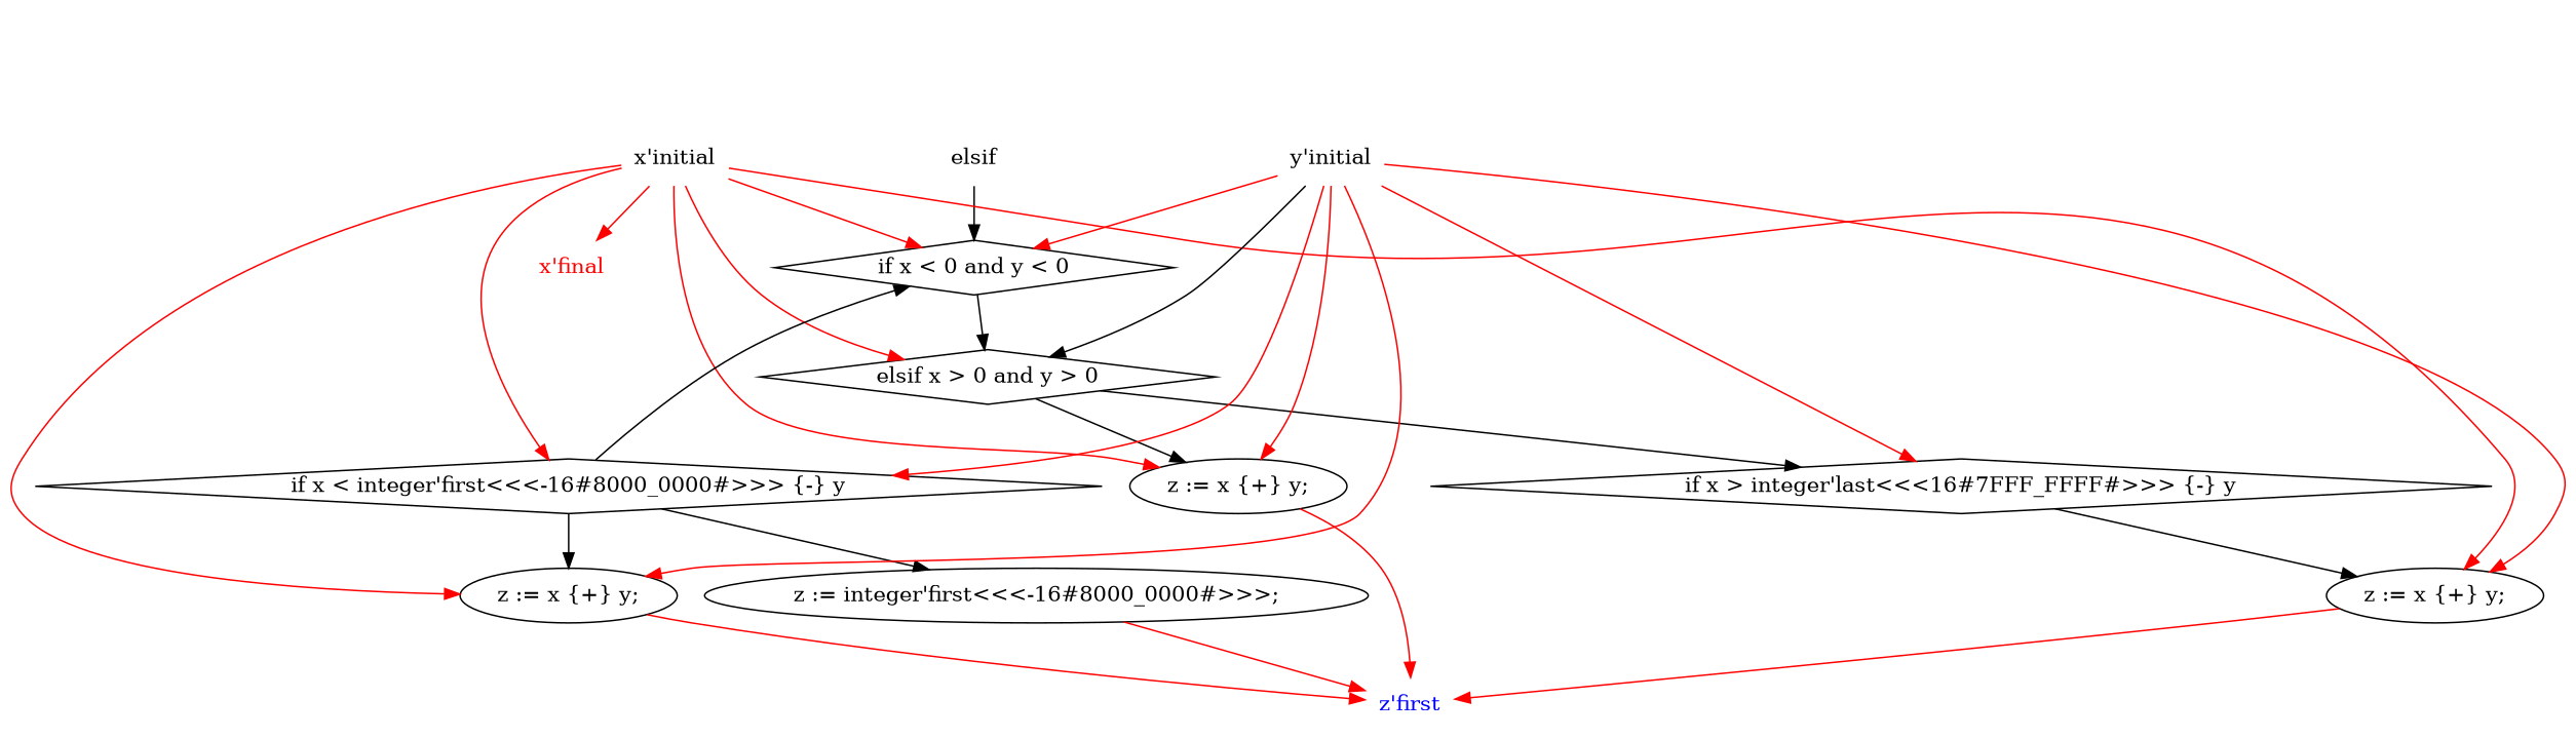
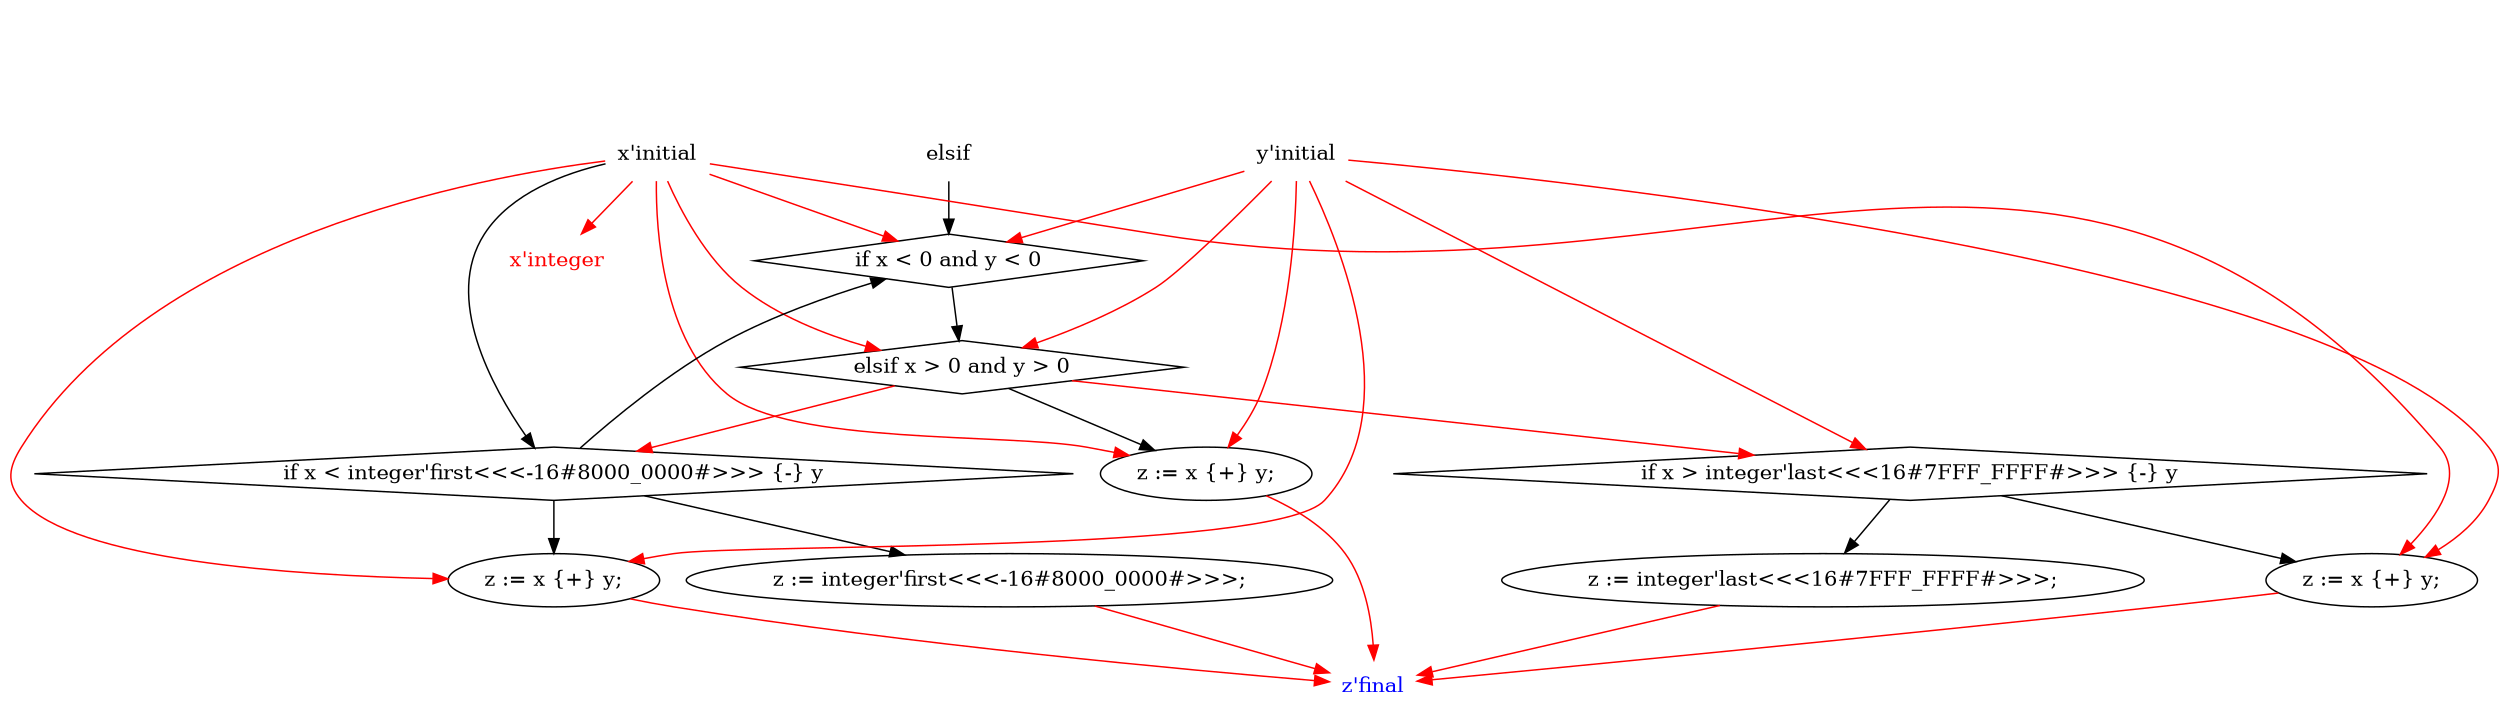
  digraph {
    splines=True
    edge [arrowType=normal color=red]
    n1 [label=elsif shape=plaintext]
    n2 [label="if x < 0 and y < 0" shape=diamond]
    n3 [label="elsif x > 0 and y > 0" shape=diamond]
    n4 [label="x'initial" shape=plaintext]
-   n5 [fontcolor=red label="x'final" shape=plaintext]
+   n5 [fontcolor=red label="x'integer" shape=plaintext]
    n6 [label="if x < integer'first<<<-16#8000_0000#>>> {-} y" shape=diamond]
    n7 [label="z := x {+} y;"]
    n8 [label="z := x {+} y;"]
    n9 [label="z := x {+} y;"]
    n10 [label="z := integer'first<<<-16#8000_0000#>>>;"]
-   n11 [fontcolor=blue label="z'first" shape=plaintext]
+   n11 [fontcolor=blue label="z'final" shape=plaintext]
    n12 [label="if x > integer'last<<<16#7FFF_FFFF#>>> {-} y" shape=diamond]
+   n13 [label="z := integer'last<<<16#7FFF_FFFF#>>>;"]
    n14 [label="y'initial" shape=plaintext]
    n1 -> n2 [color=""]
    n2 -> n3 [color=""]
    n3 -> n9 [color=""]
-   n3 -> n12 [color=""]
+   n3 -> n12
    n4 -> n2
    n4 -> n3
    n4 -> n5
-   n4 -> n6
+   n4 -> n6 [color=black]
    n4 -> n7
    n4 -> n8
    n4 -> n9
    n6 -> n2 [color=""]
    n6 -> n7 [color=""]
    n6 -> n10 [color=""]
    n7 -> n11
    n8 -> n11
    n9 -> n11
    n10 -> n11
    n12 -> n8 [color=""]
+   n12 -> n13 [color=""]
+   n13 -> n11
    n14 -> n2
-   n14 -> n3 [color=black]
-   n14 -> n6
+   n14 -> n3
+   n3 -> n6
    n14 -> n7
    n14 -> n8
    n14 -> n9
    n14 -> n12
  }
